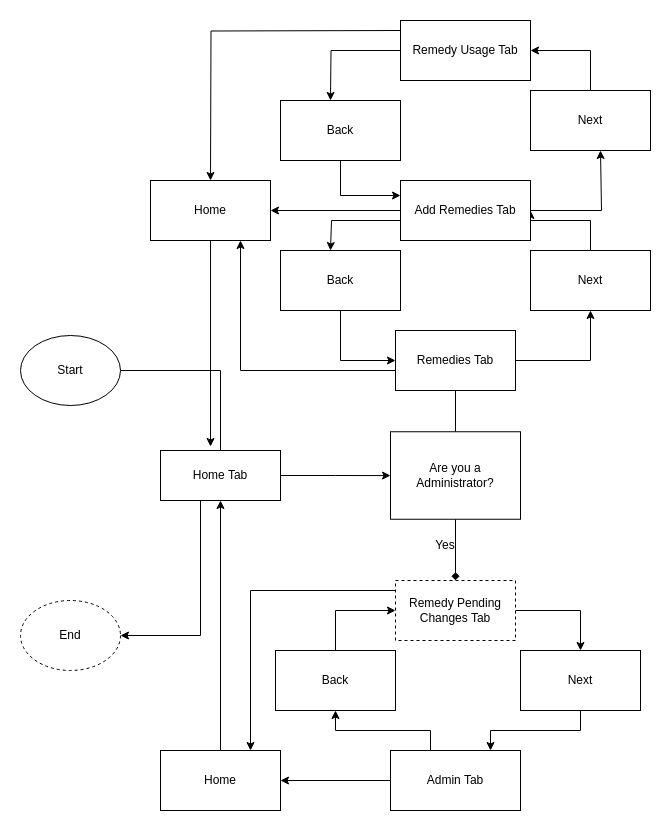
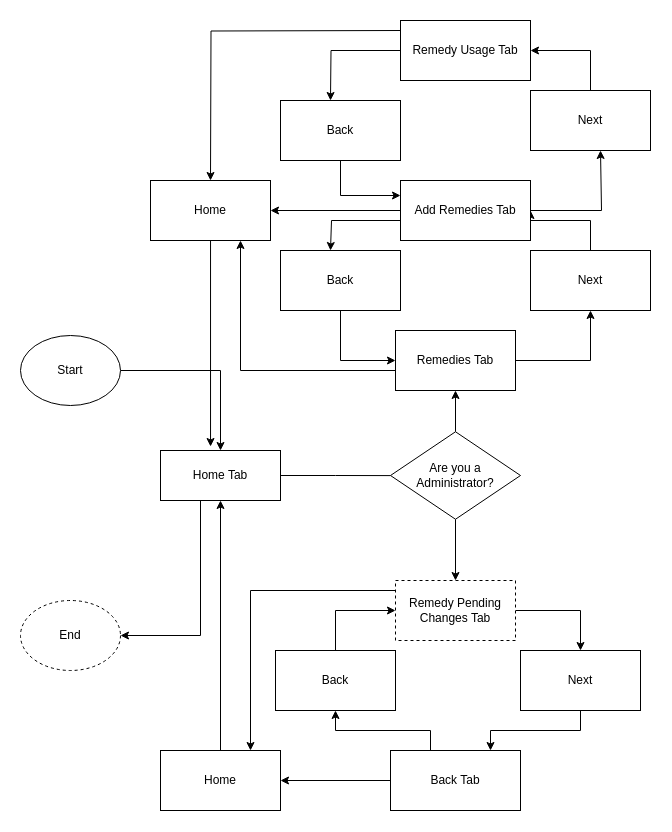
  <mxCell id="0" />
  <mxCell id="1" parent="0" />
- <mxCell id="2" value="" style="edgeStyle=orthogonalEdgeStyle;rounded=0;orthogonalLoop=1;jettySize=auto;html=1;endArrow=none;" parent="1" source="3" target="6" edge="1"><mxGeometry relative="1" as="geometry" /></mxCell>
+ <mxCell id="2" value="" style="edgeStyle=orthogonalEdgeStyle;rounded=0;orthogonalLoop=1;jettySize=auto;html=1;" parent="1" source="3" target="6" edge="1"><mxGeometry relative="1" as="geometry" /></mxCell>
  <mxCell id="3" value="Start" style="ellipse;whiteSpace=wrap;html=1;" parent="1" vertex="1"><mxGeometry x="20" y="335" width="100" height="70" as="geometry" /></mxCell>
- <mxCell id="4" value="" style="edgeStyle=orthogonalEdgeStyle;rounded=0;orthogonalLoop=1;jettySize=auto;html=1;" parent="1" source="6" target="9" edge="1"><mxGeometry relative="1" as="geometry" /></mxCell>
+ <mxCell id="4" value="" style="edgeStyle=orthogonalEdgeStyle;rounded=0;orthogonalLoop=1;jettySize=auto;html=1;endArrow=none;" parent="1" source="6" target="9" edge="1"><mxGeometry relative="1" as="geometry" /></mxCell>
  <mxCell id="5" style="edgeStyle=orthogonalEdgeStyle;rounded=0;orthogonalLoop=1;jettySize=auto;html=1;entryX=1;entryY=0.5;entryDx=0;entryDy=0;" parent="1" source="6" target="43" edge="1"><mxGeometry relative="1" as="geometry"><Array as="points"><mxPoint x="200" y="635" /></Array></mxGeometry></mxCell>
  <mxCell id="6" value="Home Tab" style="whiteSpace=wrap;html=1;" parent="1" vertex="1"><mxGeometry x="160" y="450" width="120" height="50" as="geometry" /></mxCell>
- <mxCell id="7" style="edgeStyle=orthogonalEdgeStyle;rounded=0;orthogonalLoop=1;jettySize=auto;html=1;entryX=0.5;entryY=0;entryDx=0;entryDy=0;endArrow=diamond;" parent="1" source="9" target="12" edge="1"><mxGeometry relative="1" as="geometry" /></mxCell>
- <mxCell id="8" value="" style="edgeStyle=orthogonalEdgeStyle;rounded=0;orthogonalLoop=1;jettySize=auto;html=1;endArrow=none;" parent="1" source="9" target="15" edge="1"><mxGeometry relative="1" as="geometry" /></mxCell>
- <mxCell id="9" value="Are you a Administrator?" style="whiteSpace=wrap;html=1;rounded=0;" parent="1" vertex="1"><mxGeometry x="390" y="431.25" width="130" height="87.5" as="geometry" /></mxCell>
+ <mxCell id="7" style="edgeStyle=orthogonalEdgeStyle;rounded=0;orthogonalLoop=1;jettySize=auto;html=1;entryX=0.5;entryY=0;entryDx=0;entryDy=0;" parent="1" source="9" target="12" edge="1"><mxGeometry relative="1" as="geometry" /></mxCell>
+ <mxCell id="8" value="" style="edgeStyle=orthogonalEdgeStyle;rounded=0;orthogonalLoop=1;jettySize=auto;html=1;" parent="1" source="9" target="15" edge="1"><mxGeometry relative="1" as="geometry" /></mxCell>
+ <mxCell id="9" value="Are you a Administrator?" style="rhombus;whiteSpace=wrap;html=1;" parent="1" vertex="1"><mxGeometry x="390" y="431.25" width="130" height="87.5" as="geometry" /></mxCell>
  <mxCell id="10" style="edgeStyle=orthogonalEdgeStyle;rounded=0;orthogonalLoop=1;jettySize=auto;html=1;entryX=0.5;entryY=0;entryDx=0;entryDy=0;" parent="1" source="12" target="18" edge="1"><mxGeometry relative="1" as="geometry" /></mxCell>
  <mxCell id="11" style="edgeStyle=orthogonalEdgeStyle;rounded=0;orthogonalLoop=1;jettySize=auto;html=1;entryX=0.75;entryY=0;entryDx=0;entryDy=0;" parent="1" source="12" target="25" edge="1"><mxGeometry relative="1" as="geometry"><Array as="points"><mxPoint x="250" y="590" /></Array></mxGeometry></mxCell>
  <mxCell id="12" value="Remedy Pending Changes Tab" style="whiteSpace=wrap;html=1;dashed=1;" parent="1" vertex="1"><mxGeometry x="395" y="580" width="120" height="60" as="geometry" /></mxCell>
  <mxCell id="13" value="" style="edgeStyle=orthogonalEdgeStyle;rounded=0;orthogonalLoop=1;jettySize=auto;html=1;" parent="1" source="15" target="27" edge="1"><mxGeometry relative="1" as="geometry" /></mxCell>
  <mxCell id="14" style="edgeStyle=orthogonalEdgeStyle;rounded=0;orthogonalLoop=1;jettySize=auto;html=1;entryX=0.75;entryY=1;entryDx=0;entryDy=0;" parent="1" source="15" target="41" edge="1"><mxGeometry relative="1" as="geometry"><Array as="points"><mxPoint x="240" y="370" /></Array></mxGeometry></mxCell>
  <mxCell id="15" value="Remedies Tab" style="whiteSpace=wrap;html=1;" parent="1" vertex="1"><mxGeometry x="395" y="330" width="120" height="60" as="geometry" /></mxCell>
- <mxCell id="16" value="Yes" style="text;html=1;align=center;verticalAlign=middle;whiteSpace=wrap;rounded=0;" parent="1" vertex="1"><mxGeometry x="420" y="530" width="50" height="30" as="geometry" /></mxCell>
  <mxCell id="17" value="" style="edgeStyle=orthogonalEdgeStyle;rounded=0;orthogonalLoop=1;jettySize=auto;html=1;" parent="1" source="18" target="21" edge="1"><mxGeometry relative="1" as="geometry"><Array as="points"><mxPoint x="580" y="730" /><mxPoint x="490" y="730" /></Array></mxGeometry></mxCell>
  <mxCell id="18" value="Next" style="whiteSpace=wrap;html=1;" parent="1" vertex="1"><mxGeometry x="520" y="650" width="120" height="60" as="geometry" /></mxCell>
  <mxCell id="19" value="" style="edgeStyle=orthogonalEdgeStyle;rounded=0;orthogonalLoop=1;jettySize=auto;html=1;" parent="1" source="21" target="23" edge="1"><mxGeometry relative="1" as="geometry"><Array as="points"><mxPoint x="430" y="730" /><mxPoint x="335" y="730" /></Array></mxGeometry></mxCell>
  <mxCell id="20" value="" style="edgeStyle=orthogonalEdgeStyle;rounded=0;orthogonalLoop=1;jettySize=auto;html=1;" parent="1" source="21" target="25" edge="1"><mxGeometry relative="1" as="geometry" /></mxCell>
- <mxCell id="21" value="Admin Tab" style="whiteSpace=wrap;html=1;" parent="1" vertex="1"><mxGeometry x="390" y="750" width="130" height="60" as="geometry" /></mxCell>
+ <mxCell id="21" value="Back Tab" style="whiteSpace=wrap;html=1;" parent="1" vertex="1"><mxGeometry x="390" y="750" width="130" height="60" as="geometry" /></mxCell>
  <mxCell id="22" style="edgeStyle=orthogonalEdgeStyle;rounded=0;orthogonalLoop=1;jettySize=auto;html=1;entryX=0;entryY=0.5;entryDx=0;entryDy=0;" parent="1" source="23" target="12" edge="1"><mxGeometry relative="1" as="geometry" /></mxCell>
  <mxCell id="23" value="Back" style="whiteSpace=wrap;html=1;" parent="1" vertex="1"><mxGeometry x="275" y="650" width="120" height="60" as="geometry" /></mxCell>
  <mxCell id="24" style="edgeStyle=orthogonalEdgeStyle;rounded=0;orthogonalLoop=1;jettySize=auto;html=1;" parent="1" source="25" target="6" edge="1"><mxGeometry relative="1" as="geometry" /></mxCell>
  <mxCell id="25" value="Home" style="whiteSpace=wrap;html=1;" parent="1" vertex="1"><mxGeometry x="160" y="750" width="120" height="60" as="geometry" /></mxCell>
  <mxCell id="26" style="edgeStyle=orthogonalEdgeStyle;rounded=0;orthogonalLoop=1;jettySize=auto;html=1;entryX=1;entryY=0.5;entryDx=0;entryDy=0;" parent="1" source="27" target="33" edge="1"><mxGeometry relative="1" as="geometry"><Array as="points"><mxPoint x="590" y="220" /><mxPoint x="530" y="220" /></Array></mxGeometry></mxCell>
  <mxCell id="27" value="Next" style="whiteSpace=wrap;html=1;" parent="1" vertex="1"><mxGeometry x="530" width="120" height="60" as="geometry" y="250" /></mxCell>
  <mxCell id="28" style="edgeStyle=orthogonalEdgeStyle;rounded=0;orthogonalLoop=1;jettySize=auto;html=1;entryX=0;entryY=0.5;entryDx=0;entryDy=0;" parent="1" source="29" target="15" edge="1"><mxGeometry relative="1" as="geometry" /></mxCell>
  <mxCell id="29" value="Back" style="whiteSpace=wrap;html=1;" parent="1" vertex="1"><mxGeometry x="280" width="120" height="60" as="geometry" y="250" /></mxCell>
  <mxCell id="30" style="edgeStyle=orthogonalEdgeStyle;rounded=0;orthogonalLoop=1;jettySize=auto;html=1;" parent="1" source="33" edge="1"><mxGeometry relative="1" as="geometry"><mxPoint x="330" as="targetPoint" y="250" /><Array as="points"><mxPoint x="331" y="220" /></Array></mxGeometry></mxCell>
  <mxCell id="31" style="edgeStyle=orthogonalEdgeStyle;rounded=0;orthogonalLoop=1;jettySize=auto;html=1;" parent="1" edge="1"><mxGeometry relative="1" as="geometry"><mxPoint x="600" y="150" as="targetPoint" /><mxPoint x="510" y="210" as="sourcePoint" /><Array as="points"><mxPoint x="601" y="210" /></Array></mxGeometry></mxCell>
  <mxCell id="32" style="edgeStyle=orthogonalEdgeStyle;rounded=0;orthogonalLoop=1;jettySize=auto;html=1;entryX=1;entryY=0.5;entryDx=0;entryDy=0;" parent="1" source="33" target="41" edge="1"><mxGeometry relative="1" as="geometry" /></mxCell>
  <mxCell id="33" value="Add Remedies Tab" style="whiteSpace=wrap;html=1;" parent="1" vertex="1"><mxGeometry x="400" y="180" width="130" height="60" as="geometry" /></mxCell>
  <mxCell id="34" style="edgeStyle=orthogonalEdgeStyle;rounded=0;orthogonalLoop=1;jettySize=auto;html=1;entryX=1;entryY=0.5;entryDx=0;entryDy=0;" parent="1" source="35" target="40" edge="1"><mxGeometry relative="1" as="geometry" /></mxCell>
  <mxCell id="35" value="Next" style="whiteSpace=wrap;html=1;" parent="1" vertex="1"><mxGeometry x="530" y="90" width="120" height="60" as="geometry" /></mxCell>
  <mxCell id="36" style="edgeStyle=orthogonalEdgeStyle;rounded=0;orthogonalLoop=1;jettySize=auto;html=1;entryX=0;entryY=0.25;entryDx=0;entryDy=0;" parent="1" source="37" target="33" edge="1"><mxGeometry relative="1" as="geometry" /></mxCell>
  <mxCell id="37" value="Back" style="whiteSpace=wrap;html=1;" parent="1" vertex="1"><mxGeometry x="280" y="100" width="120" height="60" as="geometry" /></mxCell>
  <mxCell id="38" style="edgeStyle=orthogonalEdgeStyle;rounded=0;orthogonalLoop=1;jettySize=auto;html=1;" parent="1" source="40" edge="1"><mxGeometry relative="1" as="geometry"><mxPoint x="330" y="100" as="targetPoint" /></mxGeometry></mxCell>
  <mxCell id="39" style="edgeStyle=orthogonalEdgeStyle;rounded=0;orthogonalLoop=1;jettySize=auto;html=1;" parent="1" edge="1"><mxGeometry relative="1" as="geometry"><mxPoint x="210" y="180" as="targetPoint" /><mxPoint x="400" y="30" as="sourcePoint" /></mxGeometry></mxCell>
  <mxCell id="40" value="Remedy Usage Tab" style="whiteSpace=wrap;html=1;" parent="1" vertex="1"><mxGeometry x="400" y="20" width="130" height="60" as="geometry" /></mxCell>
  <mxCell id="41" value="Home" style="whiteSpace=wrap;html=1;" parent="1" vertex="1"><mxGeometry x="150" y="180" width="120" height="60" as="geometry" /></mxCell>
  <mxCell id="42" style="edgeStyle=orthogonalEdgeStyle;rounded=0;orthogonalLoop=1;jettySize=auto;html=1;entryX=0.417;entryY=-0.08;entryDx=0;entryDy=0;entryPerimeter=0;" parent="1" source="41" target="6" edge="1"><mxGeometry relative="1" as="geometry" /></mxCell>
  <mxCell id="43" value="End" style="ellipse;whiteSpace=wrap;html=1;dashed=1;" parent="1" vertex="1"><mxGeometry x="20" y="600" width="100" height="70" as="geometry" /></mxCell>
